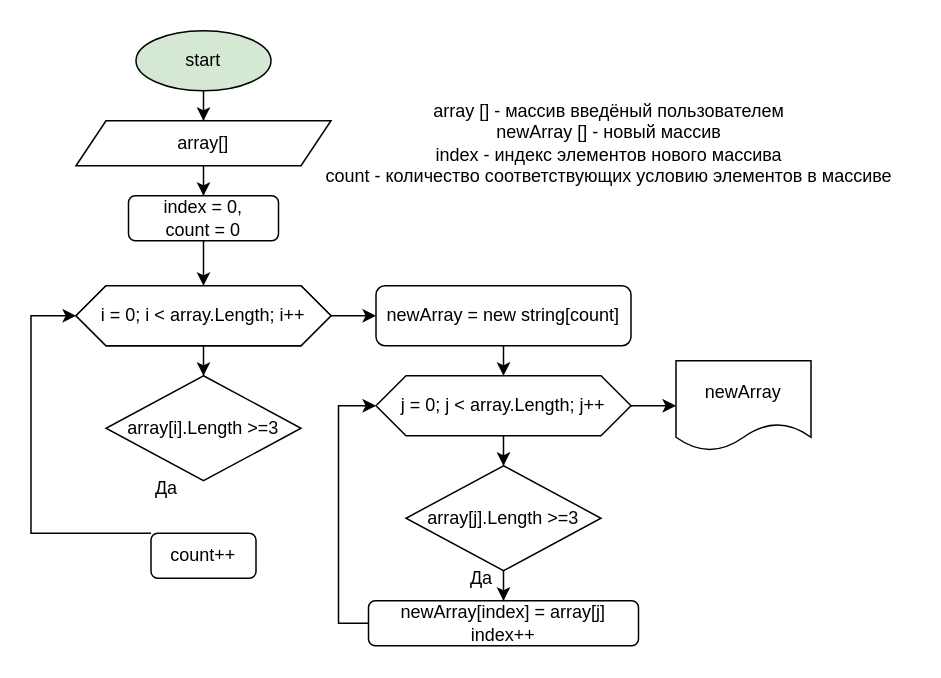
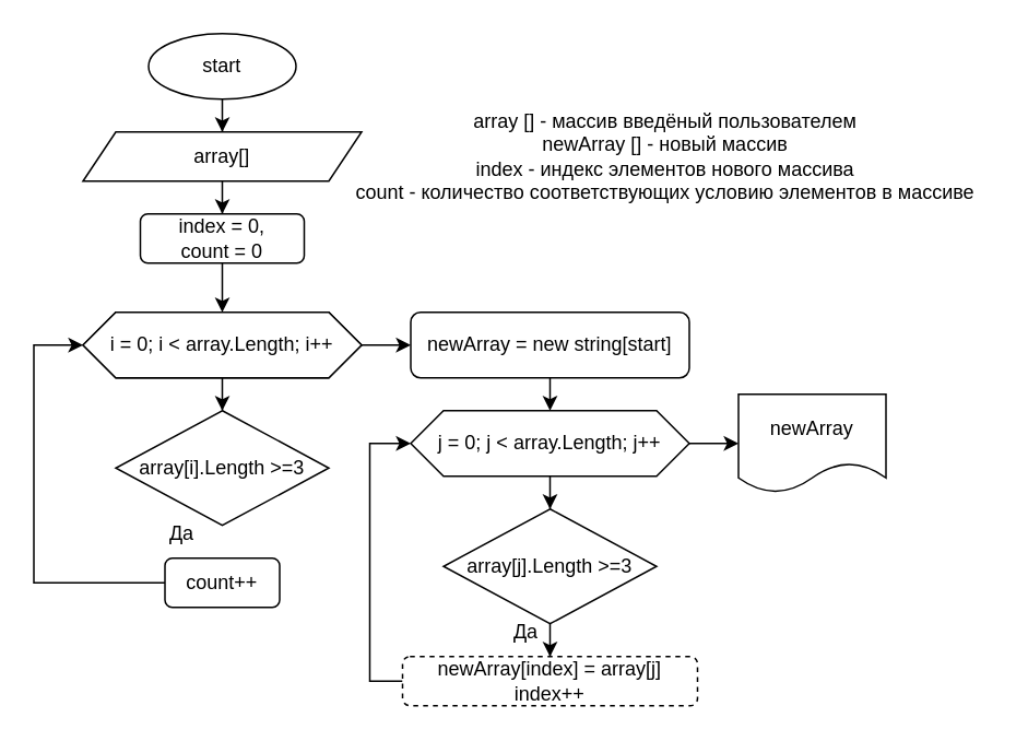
  <mxCell id="0" />
  <mxCell id="1" parent="0" />
  <mxCell id="2" value="" style="edgeStyle=orthogonalEdgeStyle;rounded=0;orthogonalLoop=1;jettySize=auto;html=1;" parent="1" source="3" target="5" edge="1"><mxGeometry relative="1" as="geometry" /></mxCell>
- <mxCell id="3" value="start" style="ellipse;whiteSpace=wrap;html=1;fillColor=#d5e8d4;" parent="1" vertex="1"><mxGeometry x="90" width="90" height="40" as="geometry" y="20" /></mxCell>
+ <mxCell id="3" value="start" style="ellipse;whiteSpace=wrap;html=1;" parent="1" vertex="1"><mxGeometry x="90" width="90" height="40" as="geometry" y="20" /></mxCell>
  <mxCell id="4" value="" style="edgeStyle=orthogonalEdgeStyle;rounded=0;orthogonalLoop=1;jettySize=auto;html=1;" parent="1" source="5" target="7" edge="1"><mxGeometry relative="1" as="geometry" /></mxCell>
  <mxCell id="5" value="array[]" style="shape=parallelogram;perimeter=parallelogramPerimeter;whiteSpace=wrap;html=1;fixedSize=1;" parent="1" vertex="1"><mxGeometry x="50" y="80" width="170" height="30" as="geometry" /></mxCell>
  <mxCell id="6" value="" style="edgeStyle=orthogonalEdgeStyle;rounded=0;orthogonalLoop=1;jettySize=auto;html=1;entryX=0.5;entryY=0;entryDx=0;entryDy=0;" parent="1" source="7" target="10" edge="1"><mxGeometry relative="1" as="geometry"><mxPoint x="315" y="190" as="targetPoint" /></mxGeometry></mxCell>
  <mxCell id="7" value="index = 0,&lt;br&gt;count = 0" style="rounded=1;whiteSpace=wrap;html=1;" parent="1" vertex="1"><mxGeometry x="85" y="130" width="100" height="30" as="geometry" /></mxCell>
  <mxCell id="8" value="" style="edgeStyle=orthogonalEdgeStyle;rounded=0;orthogonalLoop=1;jettySize=auto;html=1;" parent="1" source="10" target="11" edge="1"><mxGeometry relative="1" as="geometry" /></mxCell>
  <mxCell id="9" value="" style="edgeStyle=orthogonalEdgeStyle;rounded=0;orthogonalLoop=1;jettySize=auto;html=1;" parent="1" source="10" target="16" edge="1"><mxGeometry relative="1" as="geometry" /></mxCell>
  <mxCell id="10" value="i = 0; i &amp;lt; array.Length; i++" style="shape=hexagon;perimeter=hexagonPerimeter2;whiteSpace=wrap;html=1;fixedSize=1;" parent="1" vertex="1"><mxGeometry x="50" y="190" width="170" height="40" as="geometry" /></mxCell>
  <mxCell id="11" value="array[i].Length &amp;gt;=3" style="rhombus;whiteSpace=wrap;html=1;" parent="1" vertex="1"><mxGeometry x="70" y="250" width="130" height="70" as="geometry" /></mxCell>
  <mxCell id="12" style="edgeStyle=orthogonalEdgeStyle;rounded=0;orthogonalLoop=1;jettySize=auto;html=1;entryX=0;entryY=0.5;entryDx=0;entryDy=0;" parent="1" source="13" target="10" edge="1"><mxGeometry relative="1" as="geometry"><Array as="points"><mxPoint x="20" y="355" /><mxPoint x="20" y="210" /></Array></mxGeometry></mxCell>
- <mxCell id="13" value="count++" style="rounded=1;whiteSpace=wrap;html=1;" parent="1" vertex="1"><mxGeometry x="100" y="355" width="70" height="30" as="geometry" /></mxCell>
+ <mxCell id="13" value="count++" style="rounded=1;whiteSpace=wrap;html=1;" parent="1" vertex="1"><mxGeometry x="100" y="340" width="70" height="30" as="geometry" /></mxCell>
  <mxCell id="14" value="Да" style="text;html=1;align=center;verticalAlign=middle;resizable=0;points=[];autosize=1;strokeColor=none;fillColor=none;" parent="1" vertex="1"><mxGeometry x="90" y="310" width="40" height="30" as="geometry" /></mxCell>
  <mxCell id="15" value="" style="edgeStyle=orthogonalEdgeStyle;rounded=0;orthogonalLoop=1;jettySize=auto;html=1;" parent="1" source="16" edge="1"><mxGeometry relative="1" as="geometry"><mxPoint x="335" y="250" as="targetPoint" /></mxGeometry></mxCell>
- <mxCell id="16" value="newArray = new string[count]" style="rounded=1;whiteSpace=wrap;html=1;" parent="1" vertex="1"><mxGeometry x="250" y="190" width="170" height="40" as="geometry" /></mxCell>
+ <mxCell id="16" value="newArray = new string[start]" style="rounded=1;whiteSpace=wrap;html=1;" parent="1" vertex="1"><mxGeometry x="250" y="190" width="170" height="40" as="geometry" /></mxCell>
  <mxCell id="17" value="i = 0; i &amp;lt; array.Length; i++" style="shape=hexagon;perimeter=hexagonPerimeter2;whiteSpace=wrap;html=1;fixedSize=1;" parent="1" vertex="1"><mxGeometry x="50" y="190" width="170" height="40" as="geometry" /></mxCell>
  <mxCell id="18" value="" style="edgeStyle=orthogonalEdgeStyle;rounded=0;orthogonalLoop=1;jettySize=auto;html=1;" parent="1" source="20" target="22" edge="1"><mxGeometry relative="1" as="geometry" /></mxCell>
  <mxCell id="19" value="" style="edgeStyle=orthogonalEdgeStyle;rounded=0;orthogonalLoop=1;jettySize=auto;html=1;" parent="1" source="20" target="26" edge="1"><mxGeometry relative="1" as="geometry" /></mxCell>
  <mxCell id="20" value="j = 0; j &amp;lt; array.Length; j++" style="shape=hexagon;perimeter=hexagonPerimeter2;whiteSpace=wrap;html=1;fixedSize=1;" parent="1" vertex="1"><mxGeometry x="250" y="250" width="170" height="40" as="geometry" /></mxCell>
  <mxCell id="21" value="" style="edgeStyle=orthogonalEdgeStyle;rounded=0;orthogonalLoop=1;jettySize=auto;html=1;" parent="1" source="22" target="24" edge="1"><mxGeometry relative="1" as="geometry" /></mxCell>
  <mxCell id="22" value="array[j].Length &amp;gt;=3" style="rhombus;whiteSpace=wrap;html=1;" parent="1" vertex="1"><mxGeometry x="270" y="310" width="130" height="70" as="geometry" /></mxCell>
  <mxCell id="23" style="edgeStyle=orthogonalEdgeStyle;rounded=0;orthogonalLoop=1;jettySize=auto;html=1;entryX=0;entryY=0.5;entryDx=0;entryDy=0;" parent="1" source="24" target="20" edge="1"><mxGeometry relative="1" as="geometry"><Array as="points"><mxPoint x="225" y="415" /><mxPoint x="225" y="270" /></Array></mxGeometry></mxCell>
- <mxCell id="24" value="newArray[index] = array[j]&lt;br&gt;index++" style="rounded=1;whiteSpace=wrap;html=1;" parent="1" vertex="1"><mxGeometry x="245" y="400" width="180" height="30" as="geometry" /></mxCell>
+ <mxCell id="24" value="newArray[index] = array[j]&lt;br&gt;index++" style="rounded=1;whiteSpace=wrap;html=1;dashed=1;" parent="1" vertex="1"><mxGeometry x="245" y="400" width="180" height="30" as="geometry" /></mxCell>
  <mxCell id="25" value="Да" style="text;html=1;align=center;verticalAlign=middle;resizable=0;points=[];autosize=1;strokeColor=none;fillColor=none;" parent="1" vertex="1"><mxGeometry x="300" y="370" width="40" height="30" as="geometry" /></mxCell>
  <mxCell id="26" value="newArray" style="shape=document;whiteSpace=wrap;html=1;boundedLbl=1;" parent="1" vertex="1"><mxGeometry x="450" y="240" width="90" height="60" as="geometry" /></mxCell>
  <mxCell id="27" value="array [] - массив введёный пользователем&lt;br&gt;newArray [] - новый массив&lt;br&gt;index - индекс элементов нового массива&lt;br&gt;count - количество соответствующих условию элементов в массиве" style="text;html=1;align=center;verticalAlign=middle;resizable=0;points=[];autosize=1;strokeColor=none;fillColor=none;" vertex="1" parent="1"><mxGeometry x="205" y="60" width="400" height="70" as="geometry" /></mxCell>
